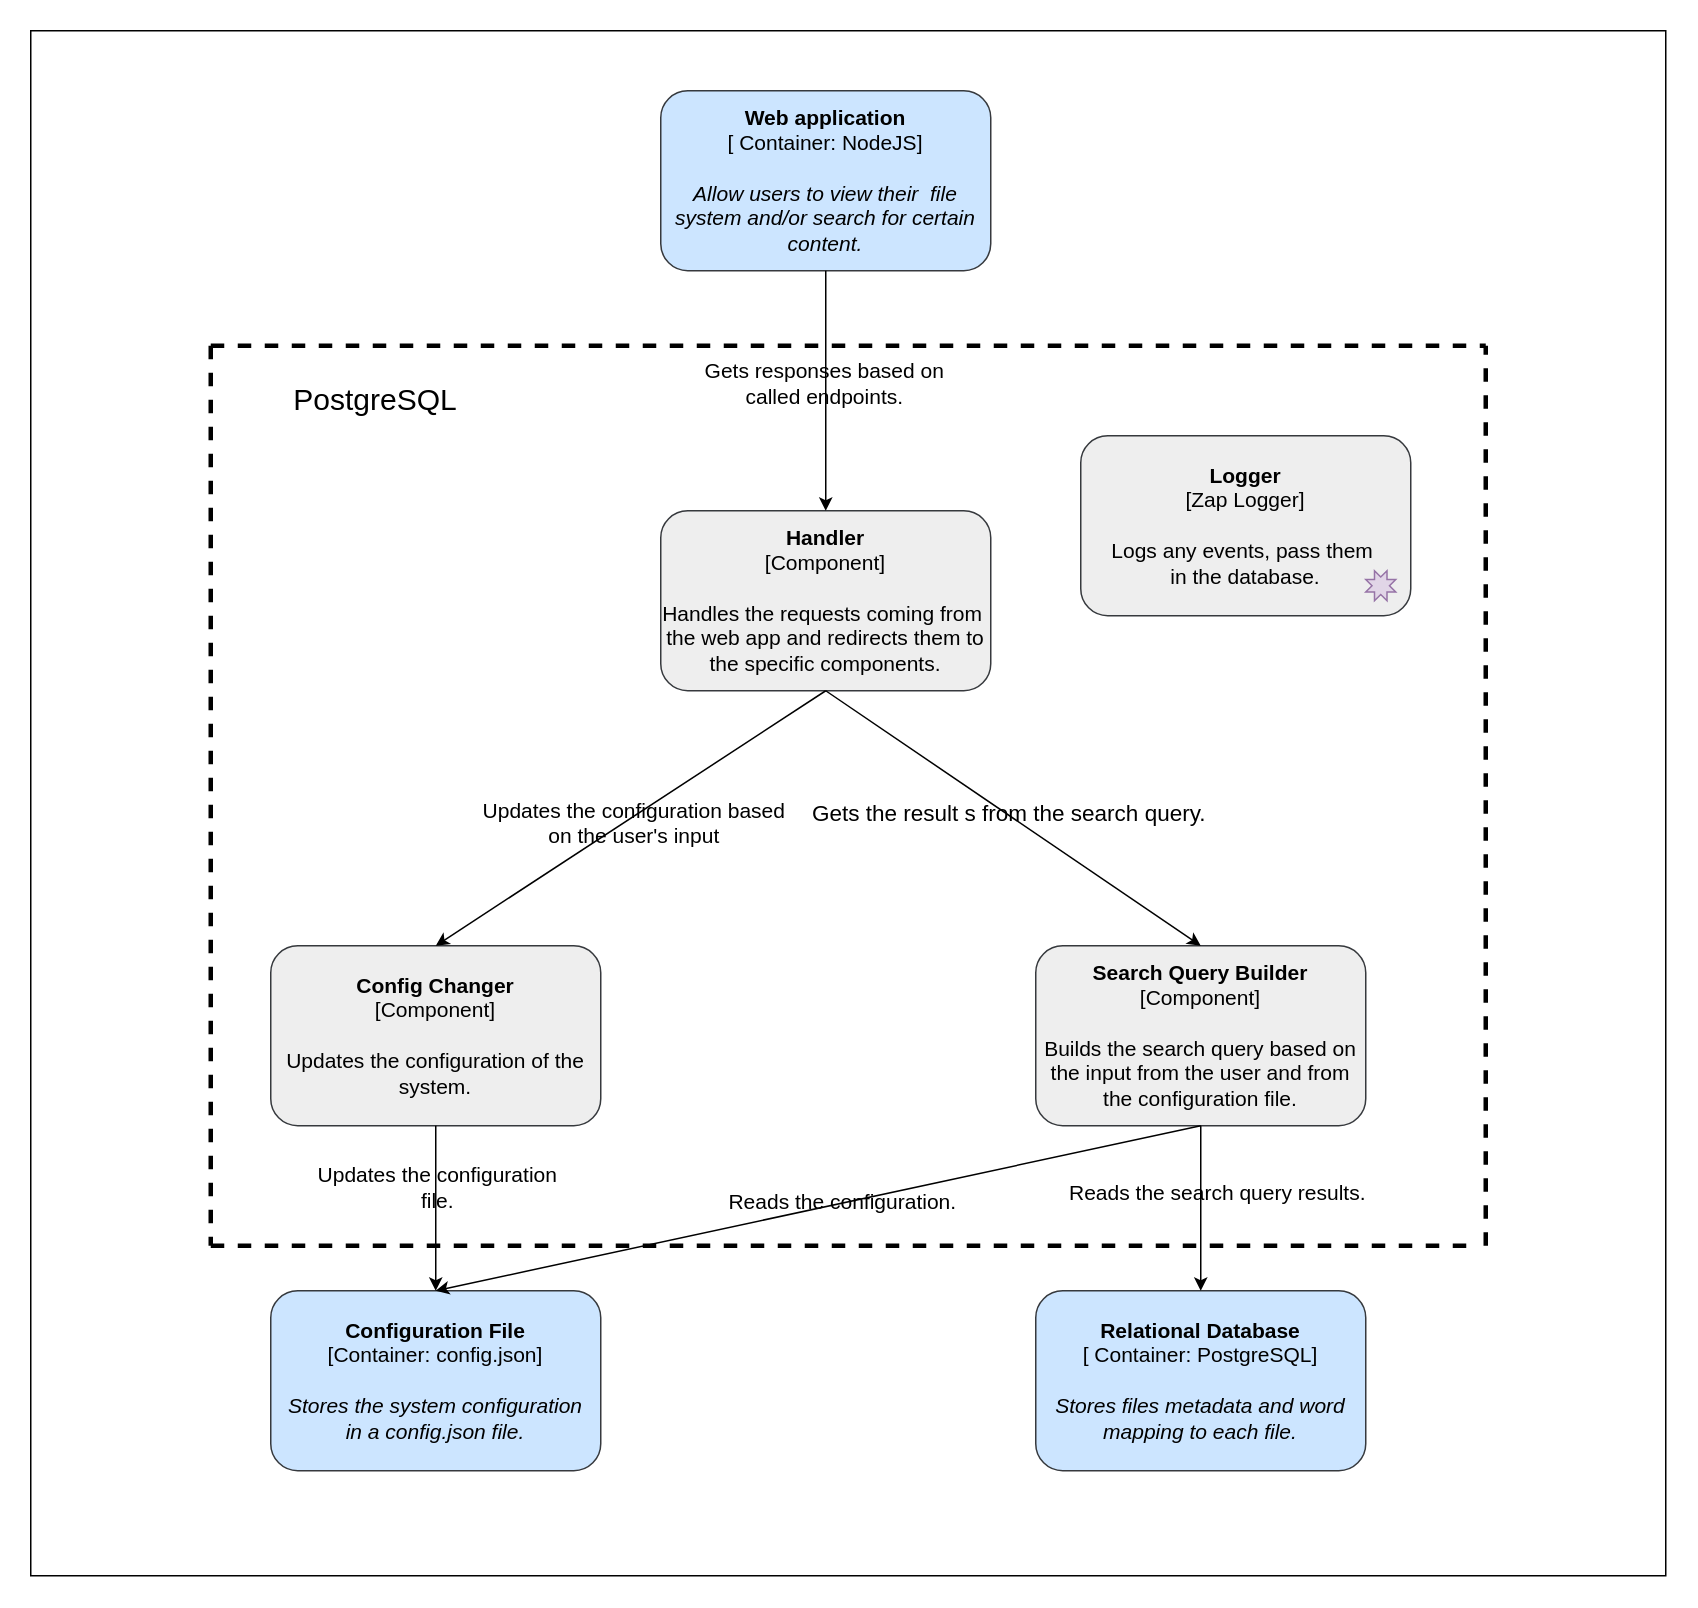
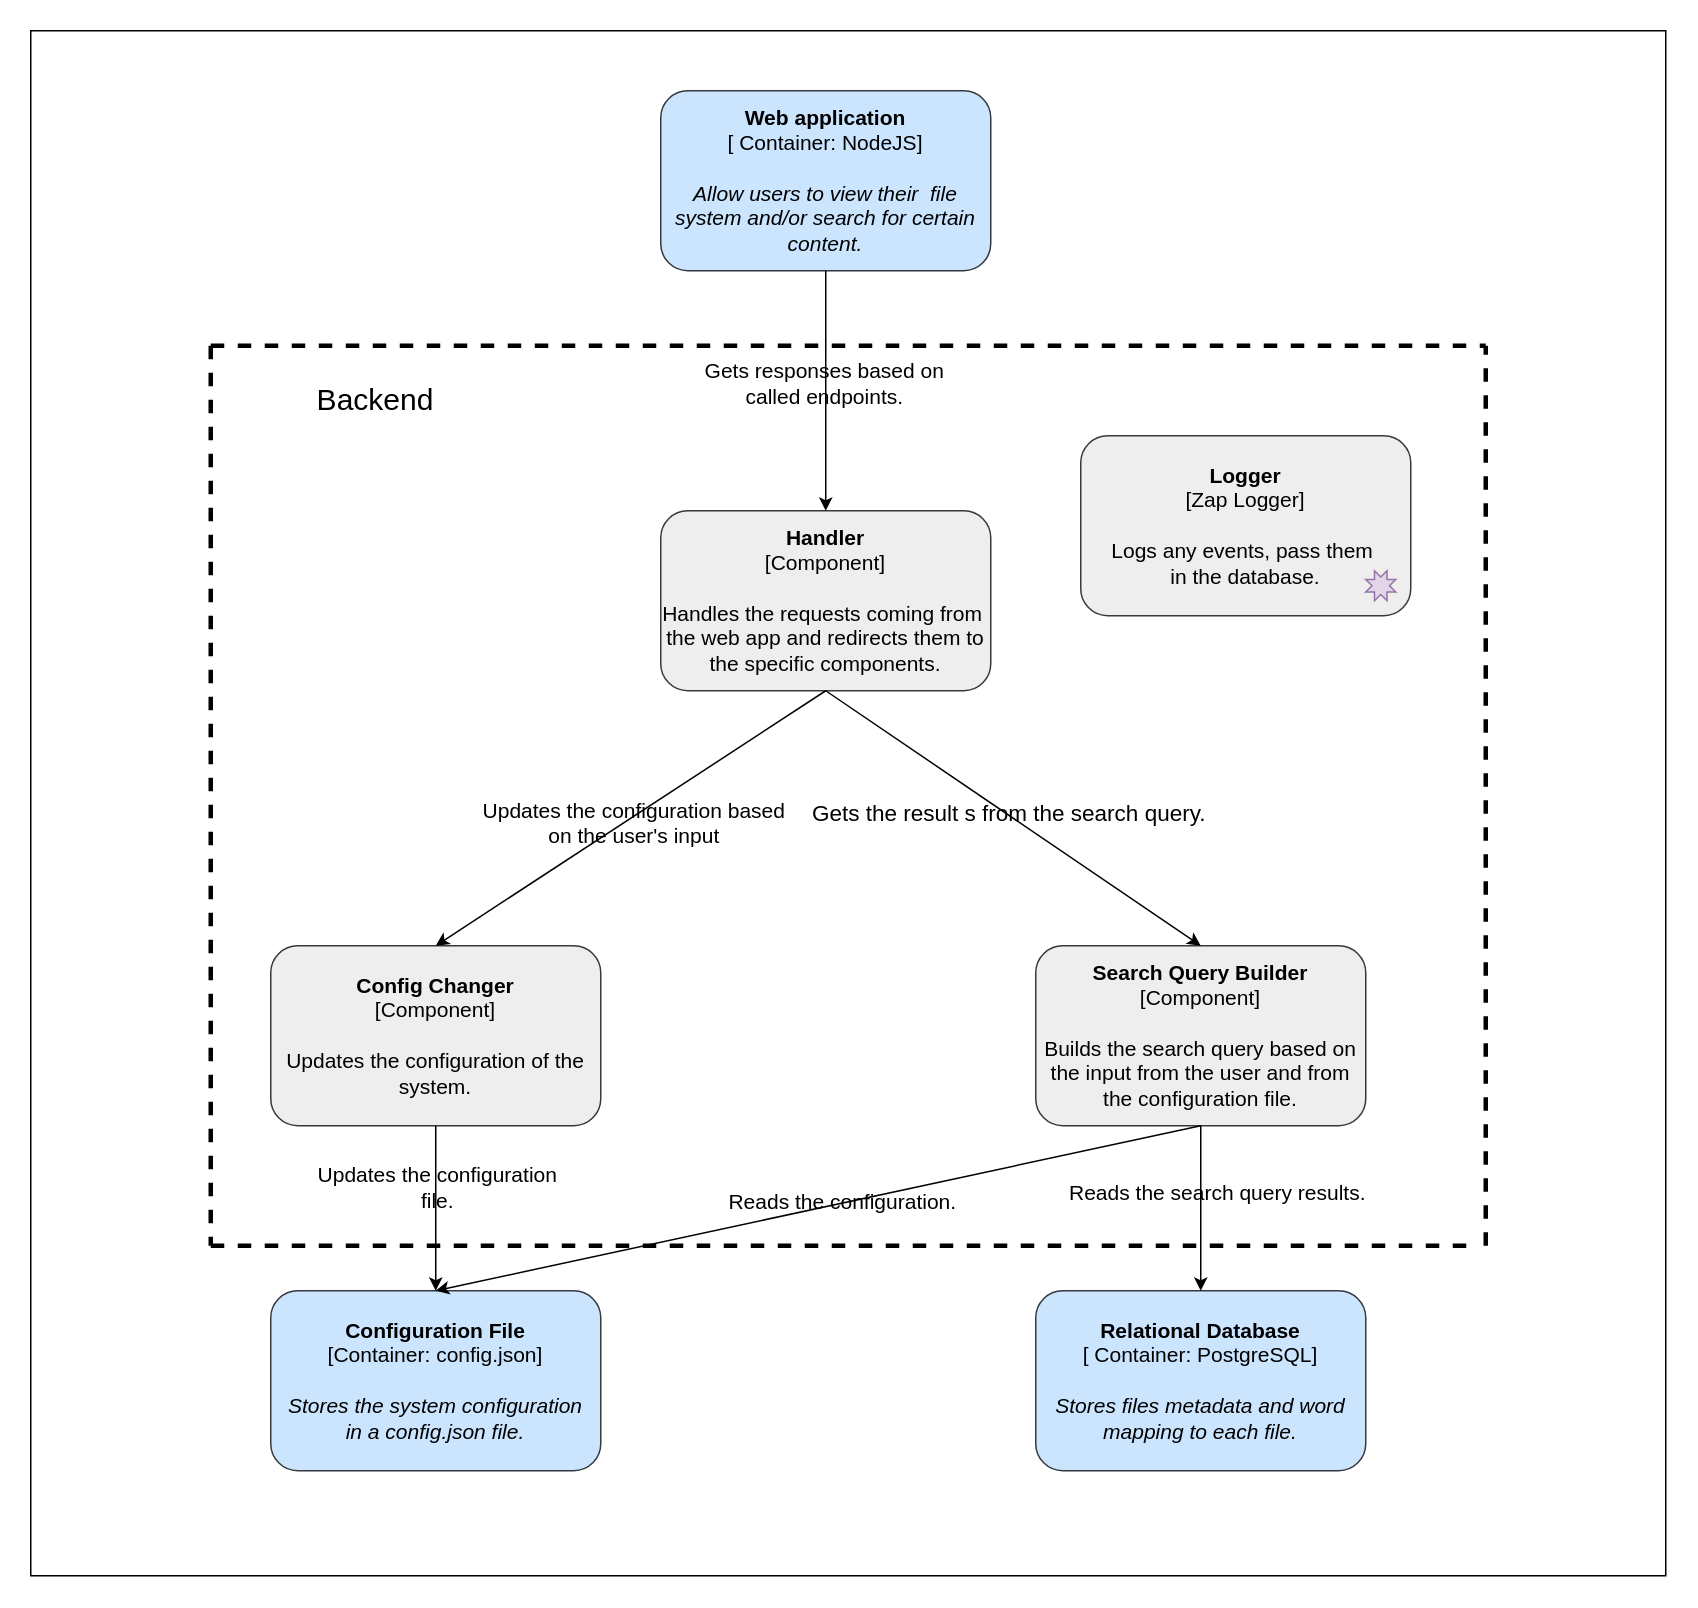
  <mxCell id="0" />
  <mxCell id="1" parent="0" />
  <mxCell id="2" value="" style="rounded=0;whiteSpace=wrap;html=1;" vertex="1" parent="1"><mxGeometry x="20" y="20" width="1090" height="1030" as="geometry" /></mxCell>
  <mxCell id="3" value="&lt;b style=&quot;border-color: var(--border-color); font-size: 14px;&quot;&gt;Web application&lt;/b&gt;&lt;div style=&quot;border-color: var(--border-color); font-size: 14px;&quot;&gt;&lt;font style=&quot;border-color: var(--border-color); font-size: 14px;&quot;&gt;[ Container: NodeJS]&lt;/font&gt;&lt;/div&gt;&lt;div style=&quot;border-color: var(--border-color); font-size: 14px;&quot;&gt;&lt;font style=&quot;border-color: var(--border-color); font-size: 14px;&quot;&gt;&lt;br style=&quot;border-color: var(--border-color); font-size: 14px;&quot;&gt;&lt;/font&gt;&lt;/div&gt;&lt;div style=&quot;border-color: var(--border-color); font-size: 14px;&quot;&gt;&lt;i style=&quot;border-color: var(--border-color); font-size: 14px;&quot;&gt;Allow users to view their&amp;nbsp; file system and/or search for certain content.&lt;/i&gt;&lt;/div&gt;" style="rounded=1;whiteSpace=wrap;html=1;fillColor=#cce5ff;strokeColor=#36393d;fontSize=14;" parent="1" vertex="1"><mxGeometry x="440" y="60" width="220" height="120" as="geometry" /></mxCell>
  <mxCell id="4" value="&lt;span style=&quot;font-size: 14px; background-color: initial;&quot;&gt;&lt;b style=&quot;font-size: 14px;&quot;&gt;Search Query Builder&lt;br style=&quot;font-size: 14px;&quot;&gt;&lt;/b&gt;[Component]&lt;br style=&quot;font-size: 14px;&quot;&gt;&lt;br style=&quot;font-size: 14px;&quot;&gt;Builds the search query based on&lt;br style=&quot;font-size: 14px;&quot;&gt;the input from the user and from the configuration file.&lt;br style=&quot;font-size: 14px;&quot;&gt;&lt;/span&gt;" style="rounded=1;whiteSpace=wrap;html=1;fillColor=#eeeeee;strokeColor=#36393d;fontSize=14;" parent="1" vertex="1"><mxGeometry x="690" y="630" width="220" height="120" as="geometry" /></mxCell>
  <mxCell id="5" value="&lt;span style=&quot;font-size: 14px; background-color: initial;&quot;&gt;&lt;b style=&quot;font-size: 14px;&quot;&gt;Logger&lt;br style=&quot;font-size: 14px;&quot;&gt;&lt;/b&gt;[Zap Logger]&lt;br style=&quot;font-size: 14px;&quot;&gt;&lt;br style=&quot;font-size: 14px;&quot;&gt;Logs any events, pass them&amp;nbsp;&lt;br style=&quot;font-size: 14px;&quot;&gt;in the database.&lt;br style=&quot;font-size: 14px;&quot;&gt;&lt;/span&gt;" style="rounded=1;whiteSpace=wrap;html=1;fillColor=#eeeeee;strokeColor=#36393d;fontSize=14;" parent="1" vertex="1"><mxGeometry x="720" y="290" width="220" height="120" as="geometry" /></mxCell>
  <mxCell id="6" value="" style="verticalLabelPosition=bottom;verticalAlign=top;html=1;shape=mxgraph.basic.8_point_star;fillColor=#e1d5e7;strokeColor=#9673a6;" parent="1" vertex="1"><mxGeometry x="910" y="380" width="20" height="20" as="geometry" /></mxCell>
  <mxCell id="7" value="&lt;span style=&quot;font-size: 14px; background-color: initial;&quot;&gt;&lt;b style=&quot;font-size: 14px;&quot;&gt;Config Changer&lt;br style=&quot;font-size: 14px;&quot;&gt;&lt;/b&gt;[Component]&lt;br style=&quot;font-size: 14px;&quot;&gt;&lt;br style=&quot;font-size: 14px;&quot;&gt;Updates the configuration of the system.&lt;br style=&quot;font-size: 14px;&quot;&gt;&lt;/span&gt;" style="rounded=1;whiteSpace=wrap;html=1;fillColor=#eeeeee;strokeColor=#36393d;fontSize=14;" parent="1" vertex="1"><mxGeometry x="180" y="630" width="220" height="120" as="geometry" /></mxCell>
  <mxCell id="8" value="" style="endArrow=none;dashed=1;html=1;rounded=0;strokeWidth=3;" parent="1" edge="1"><mxGeometry width="50" height="50" relative="1" as="geometry"><mxPoint x="140" y="230" as="sourcePoint" /><mxPoint x="140" y="830" as="targetPoint" /></mxGeometry></mxCell>
  <mxCell id="9" value="" style="endArrow=none;dashed=1;html=1;rounded=0;strokeWidth=3;" parent="1" edge="1"><mxGeometry width="50" height="50" relative="1" as="geometry"><mxPoint x="140" y="830" as="sourcePoint" /><mxPoint x="980" y="830" as="targetPoint" /></mxGeometry></mxCell>
  <mxCell id="10" value="" style="endArrow=none;dashed=1;html=1;rounded=0;strokeWidth=3;" parent="1" edge="1"><mxGeometry width="50" height="50" relative="1" as="geometry"><mxPoint x="990" y="830" as="sourcePoint" /><mxPoint x="990" y="230" as="targetPoint" /></mxGeometry></mxCell>
  <mxCell id="11" value="" style="endArrow=none;dashed=1;html=1;rounded=0;strokeWidth=3;" parent="1" edge="1"><mxGeometry width="50" height="50" relative="1" as="geometry"><mxPoint x="140" y="230" as="sourcePoint" /><mxPoint x="990" y="230" as="targetPoint" /></mxGeometry></mxCell>
- <mxCell id="12" value="&lt;font style=&quot;font-size: 20px;&quot;&gt;PostgreSQL&lt;/font&gt;" style="text;html=1;strokeColor=none;fillColor=none;align=center;verticalAlign=middle;whiteSpace=wrap;rounded=0;fontSize=20;" parent="1" vertex="1"><mxGeometry x="140" y="250" width="220" height="30" as="geometry" /></mxCell>
+ <mxCell id="12" value="&lt;font style=&quot;font-size: 20px;&quot;&gt;Backend&lt;/font&gt;" style="text;html=1;strokeColor=none;fillColor=none;align=center;verticalAlign=middle;whiteSpace=wrap;rounded=0;fontSize=20;" parent="1" vertex="1"><mxGeometry x="140" y="250" width="220" height="30" as="geometry" /></mxCell>
  <mxCell id="13" value="&lt;font style=&quot;font-size: 14px;&quot;&gt;&lt;b style=&quot;font-size: 14px;&quot;&gt;Relational Database&lt;/b&gt;&lt;br style=&quot;font-size: 14px;&quot;&gt;&lt;/font&gt;&lt;div style=&quot;font-size: 14px;&quot;&gt;[ Container: PostgreSQL]&lt;/div&gt;&lt;div style=&quot;font-size: 14px;&quot;&gt;&lt;br style=&quot;font-size: 14px;&quot;&gt;&lt;/div&gt;&lt;div style=&quot;font-size: 14px;&quot;&gt;&lt;i style=&quot;font-size: 14px;&quot;&gt;Stores files metadata and word&lt;/i&gt;&lt;/div&gt;&lt;div style=&quot;font-size: 14px;&quot;&gt;&lt;i style=&quot;font-size: 14px;&quot;&gt;mapping to each file.&lt;/i&gt;&lt;/div&gt;" style="rounded=1;whiteSpace=wrap;html=1;fillColor=#cce5ff;strokeColor=#36393d;fontSize=14;" parent="1" vertex="1"><mxGeometry x="690" y="860" width="220" height="120" as="geometry" /></mxCell>
  <mxCell id="14" value="&lt;span style=&quot;font-size: 14px; background-color: initial;&quot;&gt;&lt;b style=&quot;font-size: 14px;&quot;&gt;Configuration File&lt;br style=&quot;font-size: 14px;&quot;&gt;&lt;/b&gt;[Container: config.json]&lt;/span&gt;&lt;br style=&quot;font-size: 14px;&quot;&gt;&lt;div style=&quot;font-size: 14px;&quot;&gt;&lt;br style=&quot;font-size: 14px;&quot;&gt;&lt;/div&gt;&lt;div style=&quot;font-size: 14px;&quot;&gt;&lt;i style=&quot;font-size: 14px;&quot;&gt;Stores the system configuration&lt;br style=&quot;font-size: 14px;&quot;&gt;&lt;/i&gt;&lt;/div&gt;&lt;div style=&quot;font-size: 14px;&quot;&gt;&lt;i style=&quot;font-size: 14px;&quot;&gt;in a config.json file.&lt;/i&gt;&lt;/div&gt;" style="rounded=1;whiteSpace=wrap;html=1;fillColor=#cce5ff;strokeColor=#36393d;fontSize=14;" parent="1" vertex="1"><mxGeometry x="180" y="860" width="220" height="120" as="geometry" /></mxCell>
  <mxCell id="15" value="" style="endArrow=classic;html=1;rounded=0;entryX=0.5;entryY=0;entryDx=0;entryDy=0;" parent="1" target="14" edge="1"><mxGeometry width="50" height="50" relative="1" as="geometry"><mxPoint x="290" y="750" as="sourcePoint" /><mxPoint x="560" y="640" as="targetPoint" /></mxGeometry></mxCell>
  <mxCell id="16" value="&lt;font style=&quot;font-size: 14px;&quot;&gt;Updates the configuration&lt;br&gt;file.&lt;/font&gt;" style="edgeLabel;html=1;align=center;verticalAlign=middle;resizable=0;points=[];labelBackgroundColor=none;" parent="15" vertex="1" connectable="0"><mxGeometry y="-5" relative="1" as="geometry"><mxPoint x="5" y="-15" as="offset" /></mxGeometry></mxCell>
  <mxCell id="17" value="" style="endArrow=classic;html=1;rounded=0;exitX=0.5;exitY=1;exitDx=0;exitDy=0;entryX=0.5;entryY=0;entryDx=0;entryDy=0;" parent="1" source="4" target="14" edge="1"><mxGeometry width="50" height="50" relative="1" as="geometry"><mxPoint x="640" y="630" as="sourcePoint" /><mxPoint x="690" y="580" as="targetPoint" /></mxGeometry></mxCell>
  <mxCell id="18" value="Reads the configuration." style="edgeLabel;html=1;align=center;verticalAlign=middle;resizable=0;points=[];labelBackgroundColor=none;fontSize=14;fontColor=default;" parent="17" vertex="1" connectable="0"><mxGeometry x="0.002" y="-3" relative="1" as="geometry"><mxPoint x="16" y="-2" as="offset" /></mxGeometry></mxCell>
  <mxCell id="19" value="" style="endArrow=classic;html=1;rounded=0;exitX=0.5;exitY=1;exitDx=0;exitDy=0;entryX=0.5;entryY=0;entryDx=0;entryDy=0;" parent="1" source="4" target="13" edge="1"><mxGeometry width="50" height="50" relative="1" as="geometry"><mxPoint x="550" y="580" as="sourcePoint" /><mxPoint x="600" y="530" as="targetPoint" /></mxGeometry></mxCell>
  <mxCell id="20" value="Reads the search query results." style="edgeLabel;html=1;align=center;verticalAlign=middle;resizable=0;points=[];labelBackgroundColor=none;fontSize=14;fontColor=#000000;" parent="19" vertex="1" connectable="0"><mxGeometry x="-0.196" y="-7" relative="1" as="geometry"><mxPoint x="17" as="offset" /></mxGeometry></mxCell>
  <mxCell id="21" value="&lt;span style=&quot;font-size: 14px; background-color: initial;&quot;&gt;&lt;b style=&quot;font-size: 14px;&quot;&gt;Handler&lt;br style=&quot;font-size: 14px;&quot;&gt;&lt;/b&gt;[Component]&lt;br style=&quot;font-size: 14px;&quot;&gt;&lt;br style=&quot;font-size: 14px;&quot;&gt;Handles the requests coming from&amp;nbsp;&lt;br style=&quot;font-size: 14px;&quot;&gt;the web app and redirects them to&lt;br style=&quot;font-size: 14px;&quot;&gt;the specific components.&lt;br style=&quot;font-size: 14px;&quot;&gt;&lt;/span&gt;" style="rounded=1;whiteSpace=wrap;html=1;fillColor=#eeeeee;strokeColor=#36393d;fontSize=14;" parent="1" vertex="1"><mxGeometry x="440" y="340" width="220" height="120" as="geometry" /></mxCell>
  <mxCell id="22" value="" style="endArrow=classic;html=1;rounded=0;exitX=0.5;exitY=1;exitDx=0;exitDy=0;entryX=0.5;entryY=0;entryDx=0;entryDy=0;" parent="1" source="21" target="7" edge="1"><mxGeometry width="50" height="50" relative="1" as="geometry"><mxPoint x="550" y="540" as="sourcePoint" /><mxPoint x="600" y="490" as="targetPoint" /></mxGeometry></mxCell>
  <mxCell id="23" value="Updates the configuration based&lt;br style=&quot;font-size: 14px;&quot;&gt;on the user's input" style="edgeLabel;html=1;align=center;verticalAlign=middle;resizable=0;points=[];labelBackgroundColor=none;fontSize=14;" parent="22" vertex="1" connectable="0"><mxGeometry x="0.006" y="3" relative="1" as="geometry"><mxPoint as="offset" /></mxGeometry></mxCell>
  <mxCell id="24" value="" style="endArrow=classic;html=1;rounded=0;exitX=0.5;exitY=1;exitDx=0;exitDy=0;entryX=0.5;entryY=0;entryDx=0;entryDy=0;" parent="1" source="21" target="4" edge="1"><mxGeometry width="50" height="50" relative="1" as="geometry"><mxPoint x="550" y="540" as="sourcePoint" /><mxPoint x="600" y="490" as="targetPoint" /></mxGeometry></mxCell>
  <mxCell id="25" value="Gets the result s from the search query." style="edgeLabel;html=1;align=center;verticalAlign=middle;resizable=0;points=[];labelBackgroundColor=none;fontSize=15;" parent="24" vertex="1" connectable="0"><mxGeometry x="-0.033" y="2" relative="1" as="geometry"><mxPoint as="offset" /></mxGeometry></mxCell>
  <mxCell id="26" value="" style="endArrow=classic;html=1;rounded=0;exitX=0.5;exitY=1;exitDx=0;exitDy=0;entryX=0.5;entryY=0;entryDx=0;entryDy=0;" parent="1" source="3" target="21" edge="1"><mxGeometry width="50" height="50" relative="1" as="geometry"><mxPoint x="550" y="350" as="sourcePoint" /><mxPoint x="600" y="300" as="targetPoint" /></mxGeometry></mxCell>
  <mxCell id="27" value="Gets responses based on&lt;br style=&quot;font-size: 14px;&quot;&gt;called endpoints." style="edgeLabel;html=1;align=center;verticalAlign=middle;resizable=0;points=[];labelBackgroundColor=none;fontSize=14;" parent="26" vertex="1" connectable="0"><mxGeometry x="-0.064" y="-2" relative="1" as="geometry"><mxPoint y="-1" as="offset" /></mxGeometry></mxCell>
